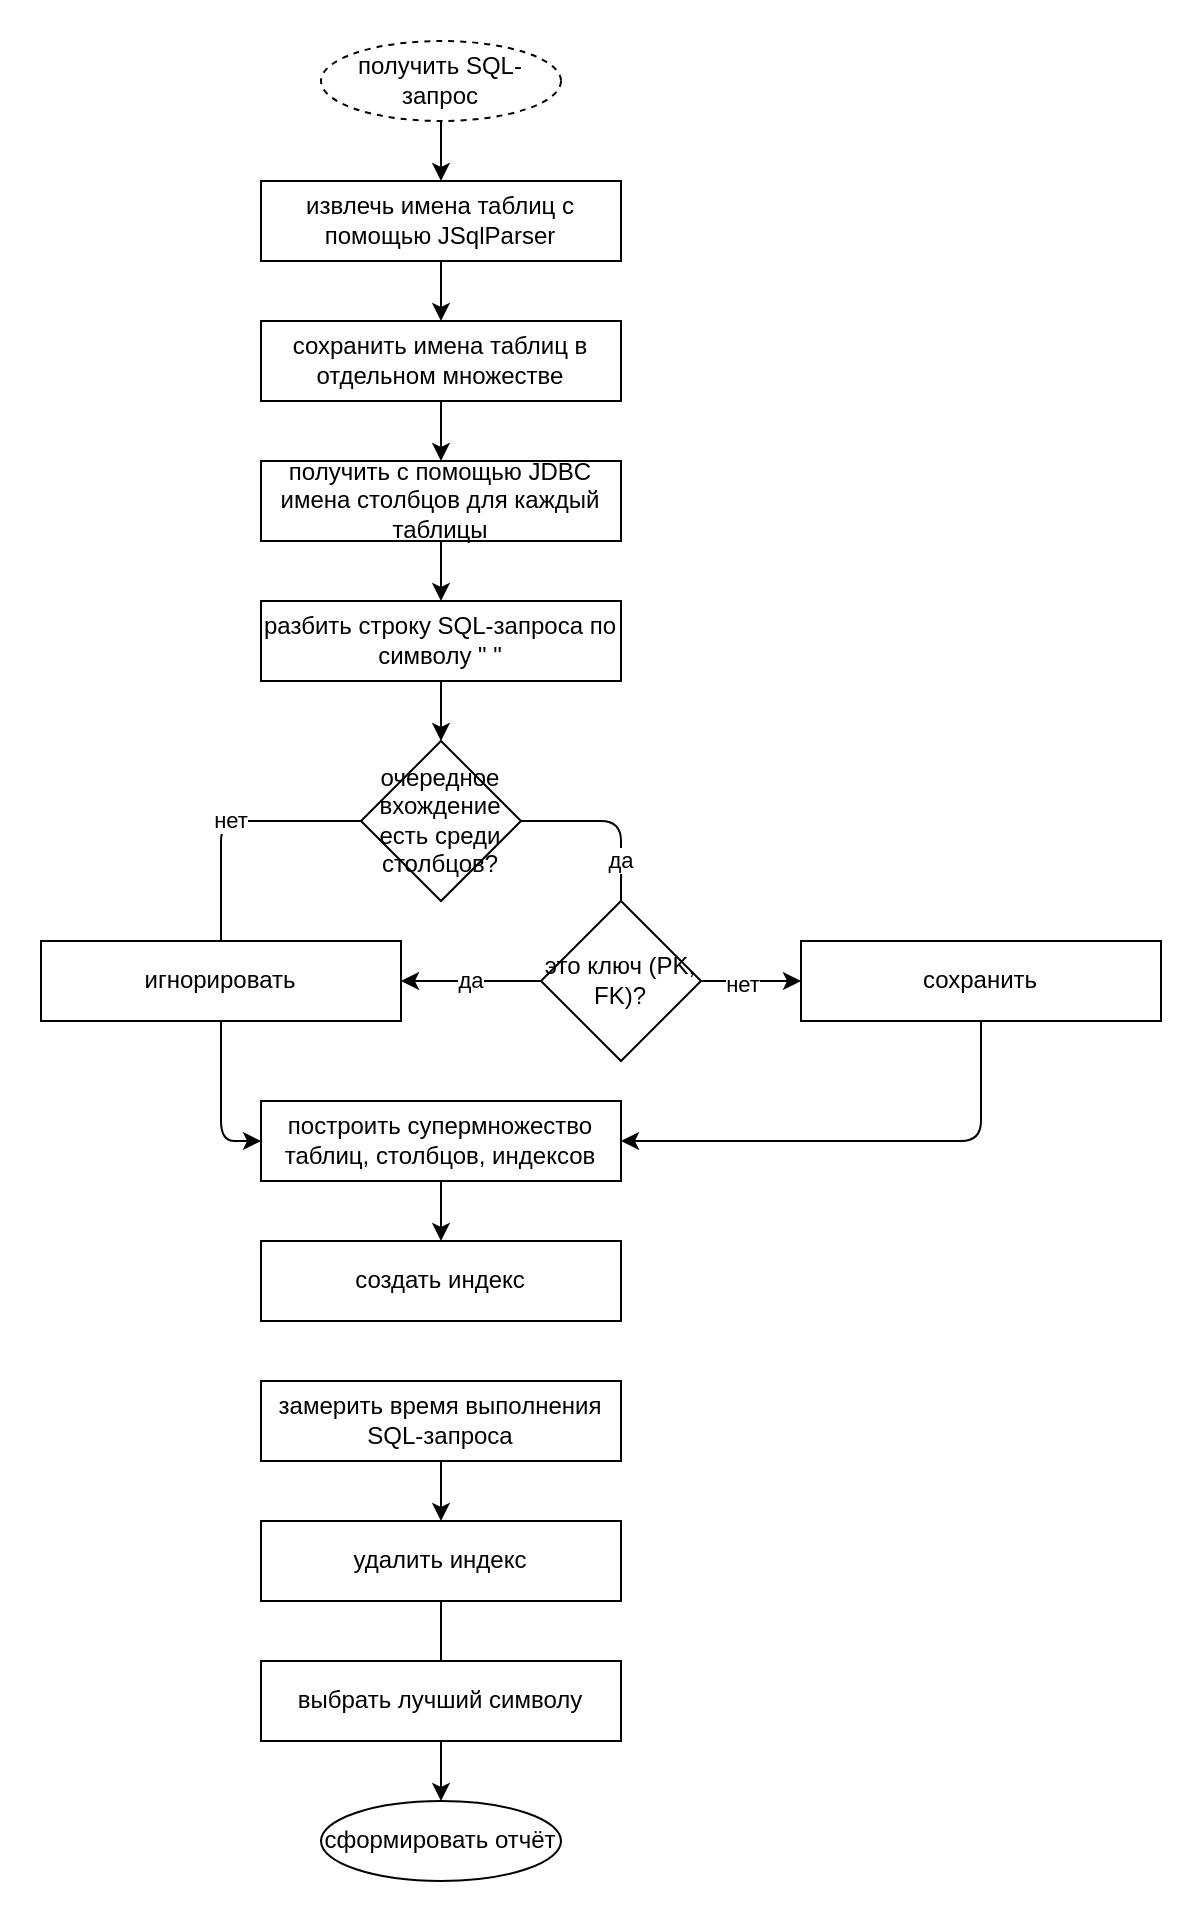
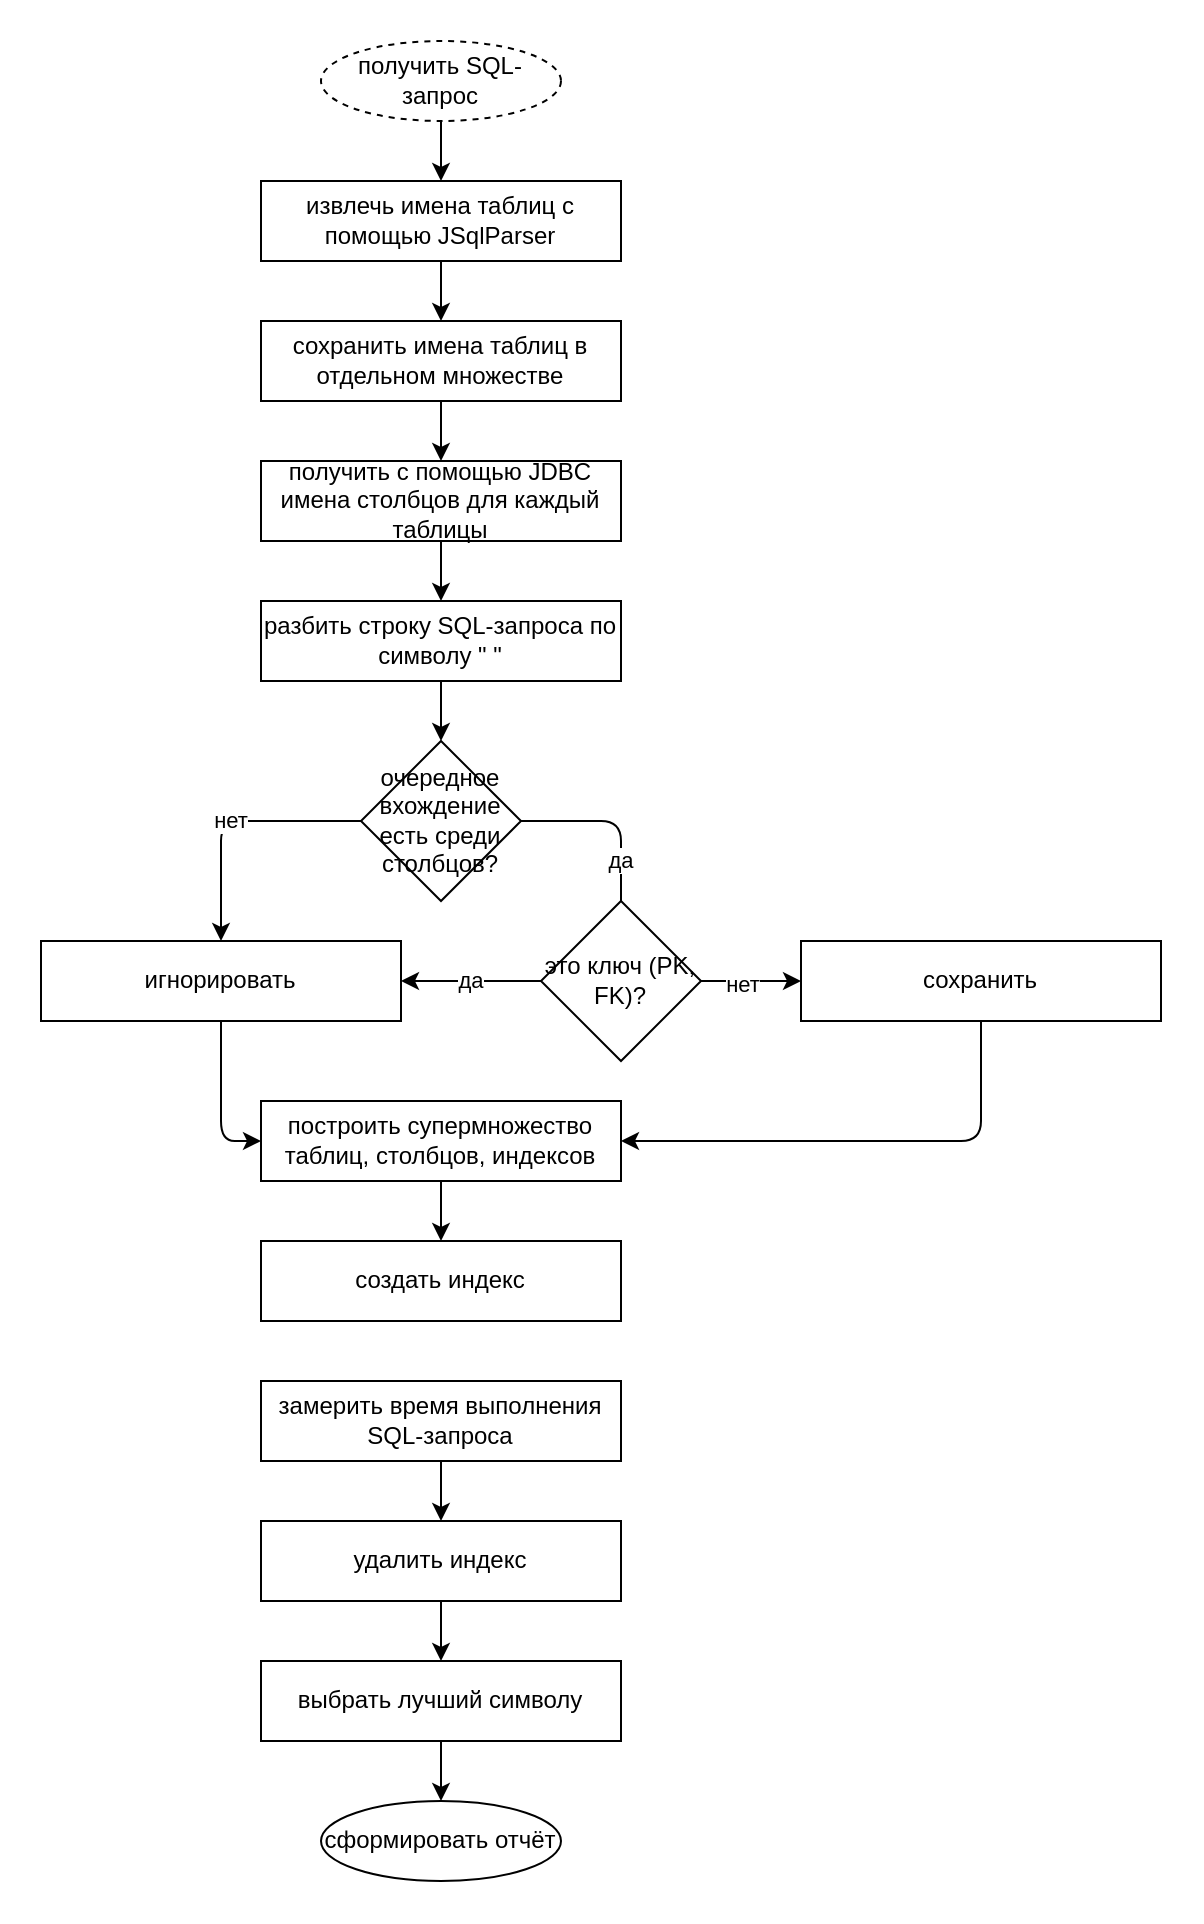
  <mxCell id="0" />
  <mxCell id="1" parent="0" />
  <mxCell id="2" value="получить SQL-запрос" style="ellipse;whiteSpace=wrap;html=1;dashed=1;" parent="1" vertex="1"><mxGeometry x="160" y="20" width="120" height="40" as="geometry" /></mxCell>
  <mxCell id="3" style="edgeStyle=none;html=1;exitX=0.5;exitY=1;exitDx=0;exitDy=0;" parent="1" source="4" target="7" edge="1"><mxGeometry relative="1" as="geometry" /></mxCell>
  <mxCell id="4" value="извлечь имена таблиц с помощью JSqlParser" style="rounded=0;whiteSpace=wrap;html=1;" parent="1" vertex="1"><mxGeometry x="130" y="90" width="180" height="40" as="geometry" /></mxCell>
  <mxCell id="5" value="" style="endArrow=classic;html=1;exitX=0.5;exitY=1;exitDx=0;exitDy=0;entryX=0.5;entryY=0;entryDx=0;entryDy=0;" parent="1" source="2" target="4" edge="1"><mxGeometry width="50" height="50" relative="1" as="geometry"><mxPoint x="200" y="200" as="sourcePoint" /><mxPoint x="250" y="150" as="targetPoint" /></mxGeometry></mxCell>
  <mxCell id="6" style="edgeStyle=none;html=1;exitX=0.5;exitY=1;exitDx=0;exitDy=0;entryX=0.5;entryY=0;entryDx=0;entryDy=0;" parent="1" source="7" target="9" edge="1"><mxGeometry relative="1" as="geometry" /></mxCell>
  <mxCell id="7" value="сохранить имена таблиц в отдельном множестве" style="rounded=0;whiteSpace=wrap;html=1;" parent="1" vertex="1"><mxGeometry x="130" y="160" width="180" height="40" as="geometry" /></mxCell>
  <mxCell id="8" style="edgeStyle=none;html=1;exitX=0.5;exitY=1;exitDx=0;exitDy=0;entryX=0.5;entryY=0;entryDx=0;entryDy=0;" parent="1" source="9" target="11" edge="1"><mxGeometry relative="1" as="geometry" /></mxCell>
  <mxCell id="9" value="получить с помощью JDBC имена столбцов для каждый таблицы" style="rounded=0;whiteSpace=wrap;html=1;" parent="1" vertex="1"><mxGeometry x="130" y="230" width="180" height="40" as="geometry" /></mxCell>
  <mxCell id="10" style="edgeStyle=none;html=1;exitX=0.5;exitY=1;exitDx=0;exitDy=0;entryX=0.5;entryY=0;entryDx=0;entryDy=0;" parent="1" source="11" target="14" edge="1"><mxGeometry relative="1" as="geometry" /></mxCell>
  <mxCell id="11" value="разбить строку SQL-запроса по символу &quot; &quot;" style="rounded=0;whiteSpace=wrap;html=1;" parent="1" vertex="1"><mxGeometry x="130" y="300" width="180" height="40" as="geometry" /></mxCell>
- <mxCell id="12" value="нет" style="edgeStyle=none;html=1;exitX=0;exitY=0.5;exitDx=0;exitDy=0;entryX=0.5;entryY=0;entryDx=0;entryDy=0;endArrow=none;" parent="1" source="14" target="18" edge="1"><mxGeometry relative="1" as="geometry"><Array as="points"><mxPoint x="110" y="410" /></Array></mxGeometry></mxCell>
+ <mxCell id="12" value="нет" style="edgeStyle=none;html=1;exitX=0;exitY=0.5;exitDx=0;exitDy=0;entryX=0.5;entryY=0;entryDx=0;entryDy=0;" parent="1" source="14" target="18" edge="1"><mxGeometry relative="1" as="geometry"><Array as="points"><mxPoint x="110" y="410" /></Array></mxGeometry></mxCell>
  <mxCell id="13" value="да" style="edgeStyle=none;html=1;exitX=1;exitY=0.5;exitDx=0;exitDy=0;entryX=0.5;entryY=0;entryDx=0;entryDy=0;" parent="1" source="14" target="22" edge="1"><mxGeometry x="-0.176" relative="1" as="geometry"><Array as="points"><mxPoint x="310" y="410" /><mxPoint x="310" y="490" /></Array><mxPoint as="offset" /></mxGeometry></mxCell>
  <mxCell id="14" value="очередное вхождение есть среди столбцов?" style="rhombus;whiteSpace=wrap;html=1;" parent="1" vertex="1"><mxGeometry x="180" y="370" width="80" height="80" as="geometry" /></mxCell>
  <mxCell id="15" style="edgeStyle=none;html=1;exitX=0.5;exitY=1;exitDx=0;exitDy=0;entryX=1;entryY=0.5;entryDx=0;entryDy=0;" parent="1" source="16" target="24" edge="1"><mxGeometry relative="1" as="geometry"><Array as="points"><mxPoint x="490" y="570" /></Array></mxGeometry></mxCell>
  <mxCell id="16" value="сохранить" style="rounded=0;whiteSpace=wrap;html=1;" parent="1" vertex="1"><mxGeometry x="400" y="470" width="180" height="40" as="geometry" /></mxCell>
  <mxCell id="17" style="edgeStyle=none;html=1;exitX=0.5;exitY=1;exitDx=0;exitDy=0;entryX=0;entryY=0.5;entryDx=0;entryDy=0;" parent="1" source="18" target="24" edge="1"><mxGeometry relative="1" as="geometry"><Array as="points"><mxPoint x="110" y="570" /></Array></mxGeometry></mxCell>
  <mxCell id="18" value="игнорировать" style="rounded=0;whiteSpace=wrap;html=1;" parent="1" vertex="1"><mxGeometry x="20" y="470" width="180" height="40" as="geometry" /></mxCell>
  <mxCell id="19" value="да" style="edgeStyle=none;html=1;exitX=0;exitY=0.5;exitDx=0;exitDy=0;entryX=1;entryY=0.5;entryDx=0;entryDy=0;" parent="1" source="22" target="18" edge="1"><mxGeometry relative="1" as="geometry" /></mxCell>
  <mxCell id="20" style="edgeStyle=none;html=1;exitX=1;exitY=0.5;exitDx=0;exitDy=0;entryX=0;entryY=0.5;entryDx=0;entryDy=0;" parent="1" source="22" target="16" edge="1"><mxGeometry relative="1" as="geometry" /></mxCell>
  <mxCell id="21" value="нет" style="edgeLabel;html=1;align=center;verticalAlign=middle;resizable=0;points=[];" parent="20" vertex="1" connectable="0"><mxGeometry x="-0.187" y="-1" relative="1" as="geometry"><mxPoint as="offset" /></mxGeometry></mxCell>
  <mxCell id="22" value="это ключ (PK, FK)?" style="rhombus;whiteSpace=wrap;html=1;" parent="1" vertex="1"><mxGeometry x="270" y="450" width="80" height="80" as="geometry" /></mxCell>
  <mxCell id="23" style="edgeStyle=none;html=1;exitX=0.5;exitY=1;exitDx=0;exitDy=0;entryX=0.5;entryY=0;entryDx=0;entryDy=0;" parent="1" source="24" target="25" edge="1"><mxGeometry relative="1" as="geometry" /></mxCell>
  <mxCell id="24" value="построить супермножество таблиц, столбцов, индексов" style="rounded=0;whiteSpace=wrap;html=1;" parent="1" vertex="1"><mxGeometry x="130" y="550" width="180" height="40" as="geometry" /></mxCell>
  <mxCell id="25" value="создать индекс" style="rounded=0;whiteSpace=wrap;html=1;" parent="1" vertex="1"><mxGeometry x="130" y="620" width="180" height="40" as="geometry" /></mxCell>
  <mxCell id="26" style="edgeStyle=none;html=1;exitX=0.5;exitY=1;exitDx=0;exitDy=0;entryX=0.5;entryY=0;entryDx=0;entryDy=0;" edge="1" parent="1" source="27" target="29"><mxGeometry relative="1" as="geometry" /></mxCell>
  <mxCell id="27" value="замерить время выполнения SQL-запроса" style="rounded=0;whiteSpace=wrap;html=1;" parent="1" vertex="1"><mxGeometry x="130" y="690" width="180" height="40" as="geometry" /></mxCell>
- <mxCell id="28" style="edgeStyle=none;html=1;exitX=0.5;exitY=1;exitDx=0;exitDy=0;entryX=0.5;entryY=0;entryDx=0;entryDy=0;endArrow=none;" edge="1" parent="1" source="29" target="31"><mxGeometry relative="1" as="geometry" /></mxCell>
+ <mxCell id="28" style="edgeStyle=none;html=1;exitX=0.5;exitY=1;exitDx=0;exitDy=0;entryX=0.5;entryY=0;entryDx=0;entryDy=0;" edge="1" parent="1" source="29" target="31"><mxGeometry relative="1" as="geometry" /></mxCell>
  <mxCell id="29" value="удалить индекс" style="rounded=0;whiteSpace=wrap;html=1;" vertex="1" parent="1"><mxGeometry x="130" y="760" width="180" height="40" as="geometry" /></mxCell>
  <mxCell id="30" style="edgeStyle=none;html=1;exitX=0.5;exitY=1;exitDx=0;exitDy=0;entryX=0.5;entryY=0;entryDx=0;entryDy=0;" edge="1" parent="1" source="31" target="32"><mxGeometry relative="1" as="geometry" /></mxCell>
  <mxCell id="31" value="выбрать лучший символу" style="rounded=0;whiteSpace=wrap;html=1;" vertex="1" parent="1"><mxGeometry x="130" y="830" width="180" height="40" as="geometry" /></mxCell>
  <mxCell id="32" value="сформировать отчёт" style="ellipse;whiteSpace=wrap;html=1;" vertex="1" parent="1"><mxGeometry x="160" y="900" width="120" height="40" as="geometry" /></mxCell>
